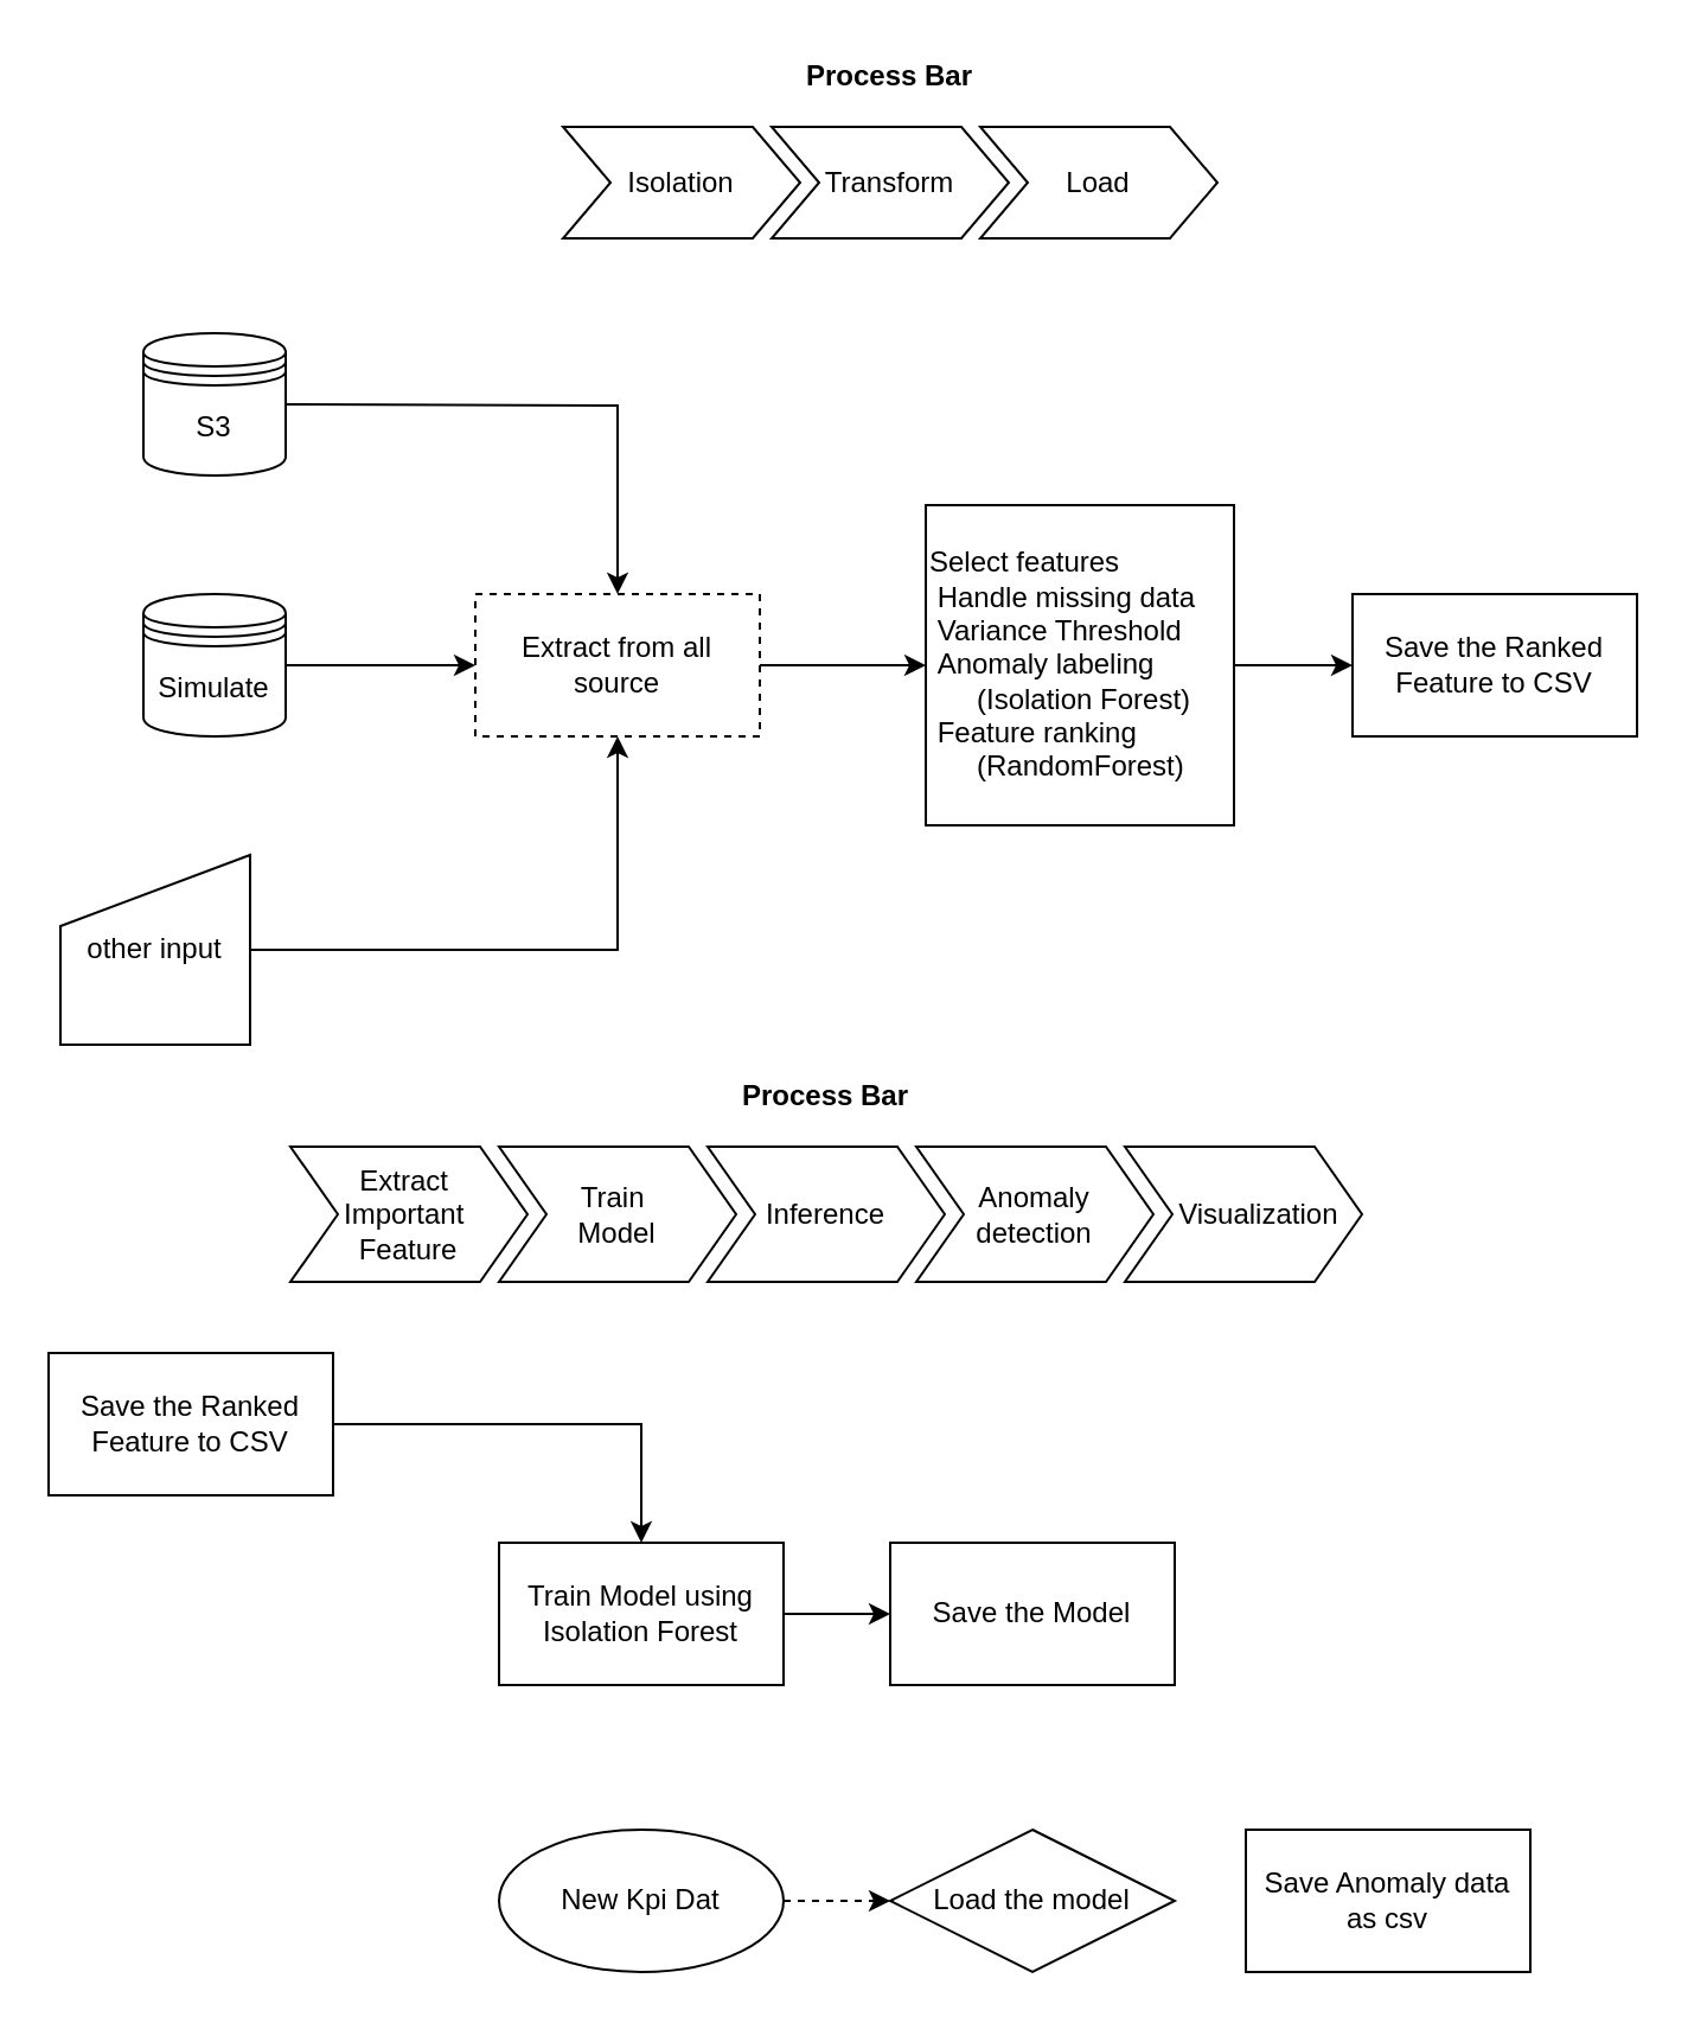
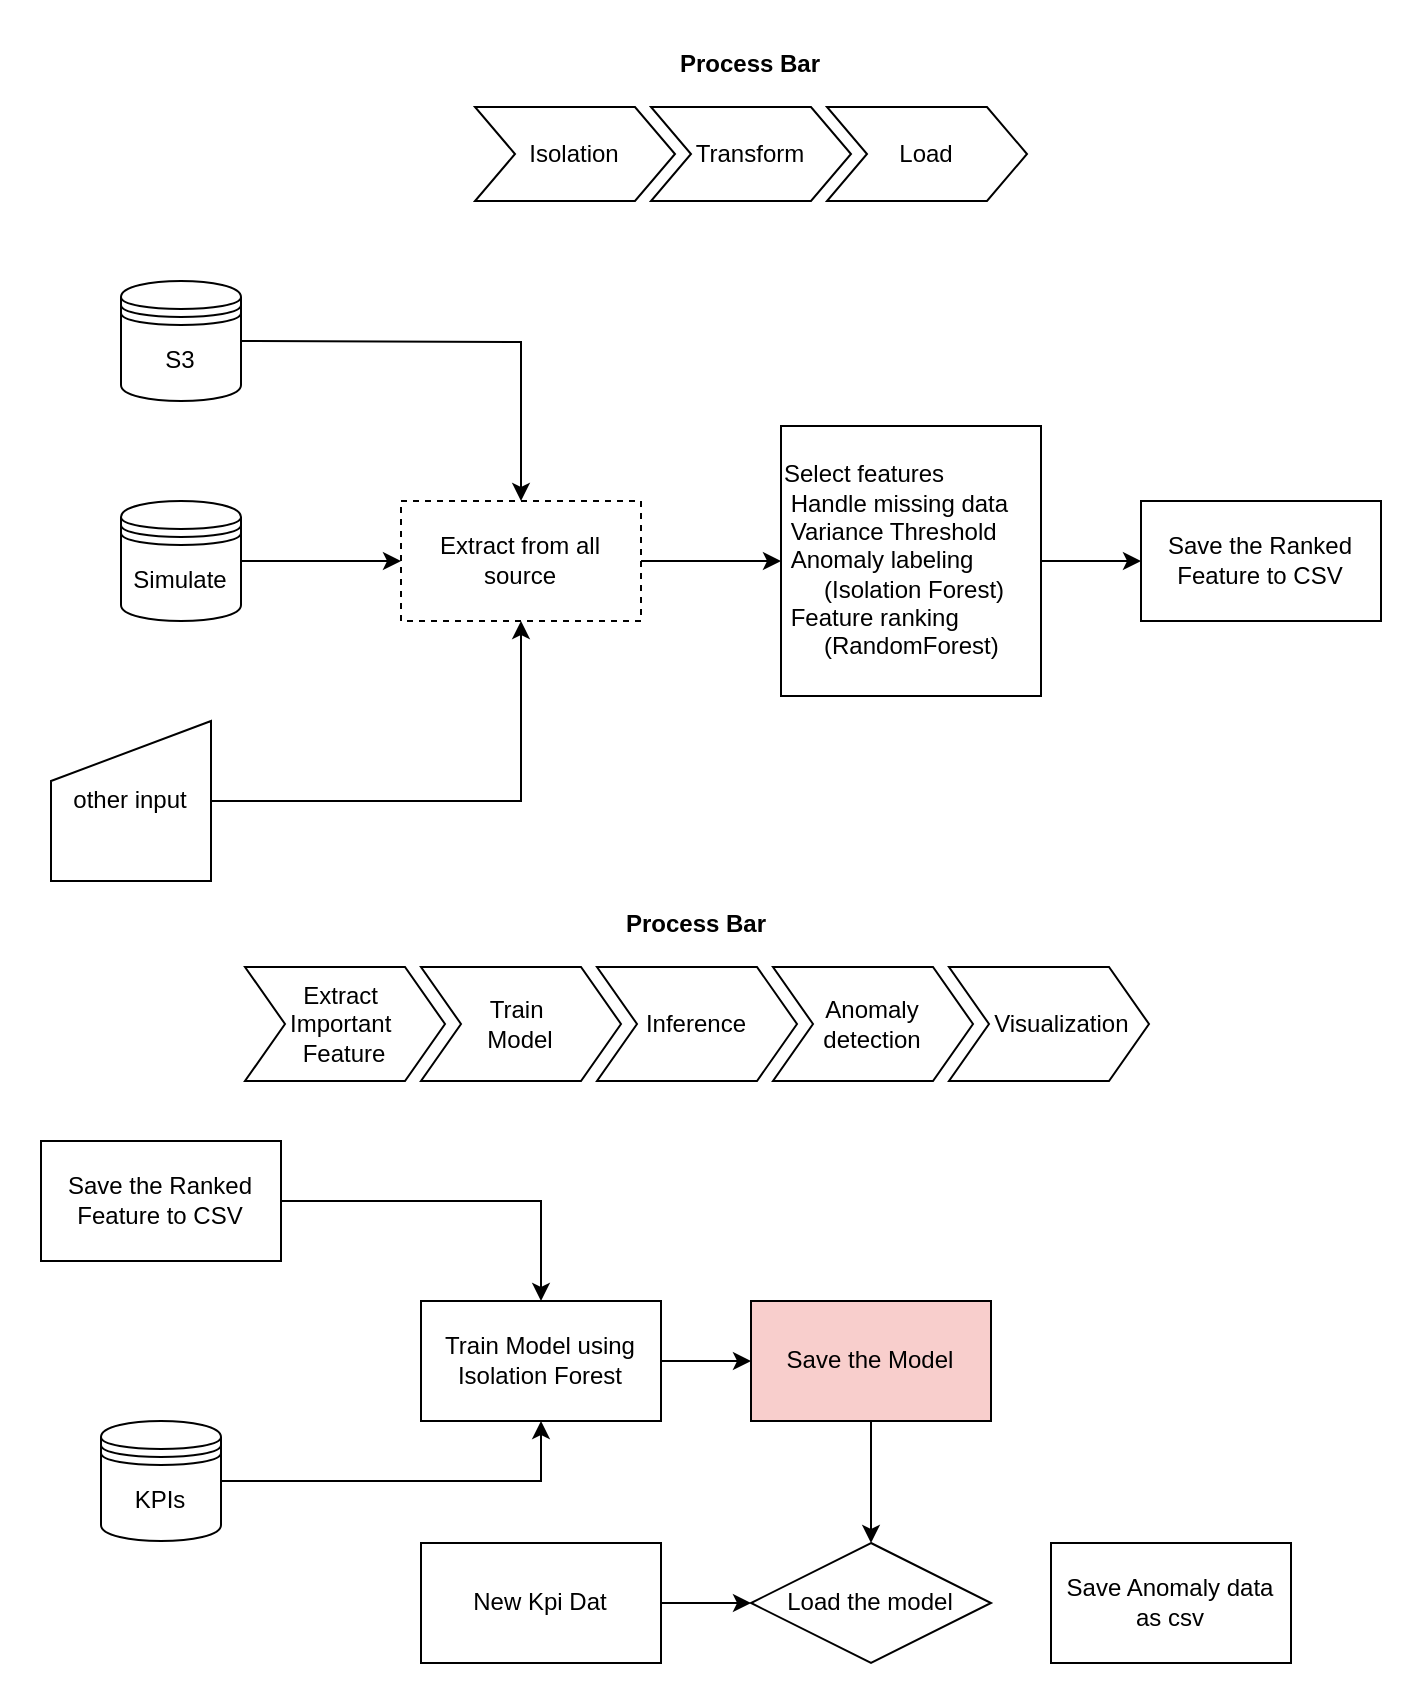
  <mxCell id="0" />
  <mxCell id="1" parent="0" />
  <mxCell id="2" style="edgeStyle=orthogonalEdgeStyle;rounded=0;orthogonalLoop=1;jettySize=auto;html=1;exitX=1;exitY=0.5;exitDx=0;exitDy=0;entryX=0;entryY=0.5;entryDx=0;entryDy=0;" edge="1" parent="1" source="3" target="15"><mxGeometry relative="1" as="geometry" /></mxCell>
  <mxCell id="3" value="Extract from all source" style="rounded=0;whiteSpace=wrap;html=1;dashed=1;" parent="1" vertex="1"><mxGeometry x="200" y="250" width="120" height="60" as="geometry" /></mxCell>
  <mxCell id="4" style="edgeStyle=orthogonalEdgeStyle;rounded=0;orthogonalLoop=1;jettySize=auto;html=1;" edge="1" parent="1" target="3"><mxGeometry relative="1" as="geometry"><mxPoint x="120" y="170" as="sourcePoint" /></mxGeometry></mxCell>
  <mxCell id="5" value="S3" style="shape=datastore;whiteSpace=wrap;html=1;" vertex="1" parent="1"><mxGeometry x="60" y="140" width="60" height="60" as="geometry" /></mxCell>
  <mxCell id="6" style="edgeStyle=orthogonalEdgeStyle;rounded=0;orthogonalLoop=1;jettySize=auto;html=1;exitX=1;exitY=0.5;exitDx=0;exitDy=0;entryX=0;entryY=0.5;entryDx=0;entryDy=0;" edge="1" parent="1" source="7" target="3"><mxGeometry relative="1" as="geometry" /></mxCell>
  <mxCell id="7" value="Simulate" style="shape=datastore;whiteSpace=wrap;html=1;" vertex="1" parent="1"><mxGeometry x="60" y="250" width="60" height="60" as="geometry" /></mxCell>
  <mxCell id="8" value="Process Bar" style="swimlane;childLayout=stackLayout;horizontal=1;fillColor=none;horizontalStack=1;resizeParent=1;resizeParentMax=0;resizeLast=0;collapsible=0;strokeColor=none;stackBorder=10;stackSpacing=-12;resizable=1;align=center;points=[];whiteSpace=wrap;html=1;" vertex="1" parent="1"><mxGeometry x="227" y="20" width="296" height="90" as="geometry" /></mxCell>
  <mxCell id="9" value="Isolation" style="shape=step;perimeter=stepPerimeter;fixedSize=1;points=[];whiteSpace=wrap;html=1;size=20;" vertex="1" parent="8"><mxGeometry x="10" y="33" width="100" height="47" as="geometry" /></mxCell>
  <mxCell id="10" value="Transform" style="shape=step;perimeter=stepPerimeter;fixedSize=1;points=[];whiteSpace=wrap;html=1;" vertex="1" parent="8"><mxGeometry x="98" y="33" width="100" height="47" as="geometry" /></mxCell>
  <mxCell id="11" value="Load" style="shape=step;perimeter=stepPerimeter;fixedSize=1;points=[];whiteSpace=wrap;html=1;" vertex="1" parent="8"><mxGeometry x="186" y="33" width="100" height="47" as="geometry" /></mxCell>
  <mxCell id="12" style="edgeStyle=orthogonalEdgeStyle;rounded=0;orthogonalLoop=1;jettySize=auto;html=1;exitX=1;exitY=0.5;exitDx=0;exitDy=0;entryX=0.5;entryY=1;entryDx=0;entryDy=0;" edge="1" parent="1" source="13" target="3"><mxGeometry relative="1" as="geometry" /></mxCell>
  <mxCell id="13" value="other input" style="shape=manualInput;whiteSpace=wrap;html=1;" vertex="1" parent="1"><mxGeometry x="25" y="360" width="80" height="80" as="geometry" /></mxCell>
  <mxCell id="14" value="" style="edgeStyle=orthogonalEdgeStyle;rounded=0;orthogonalLoop=1;jettySize=auto;html=1;" edge="1" parent="1" source="15" target="16"><mxGeometry relative="1" as="geometry" /></mxCell>
  <mxCell id="15" value="&lt;div&gt;Select features&amp;nbsp; &amp;nbsp;&amp;nbsp;&lt;/div&gt;&lt;div&gt;&amp;nbsp;Handle missing data&lt;/div&gt;&lt;div&gt;&amp;nbsp;Variance Threshold&amp;nbsp;&lt;/div&gt;&lt;div&gt;&amp;nbsp;Anomaly labeling&amp;nbsp;&lt;/div&gt;&lt;div&gt;&lt;span style=&quot;background-color: transparent; color: light-dark(rgb(0, 0, 0), rgb(255, 255, 255));&quot;&gt;&amp;nbsp; &amp;nbsp; &amp;nbsp; (Isolation Forest)&lt;/span&gt;&lt;/div&gt;&lt;div&gt;&amp;nbsp;Feature ranking&amp;nbsp;&lt;/div&gt;&lt;div&gt;&amp;nbsp; &amp;nbsp; &amp;nbsp; (RandomForest)&amp;nbsp;&lt;/div&gt;" style="rounded=0;whiteSpace=wrap;html=1;align=left;" vertex="1" parent="1"><mxGeometry x="390" y="212.5" width="130" height="135" as="geometry" /></mxCell>
  <mxCell id="16" value="Save the Ranked Feature to CSV" style="whiteSpace=wrap;html=1;align=center;rounded=0;" vertex="1" parent="1"><mxGeometry x="570" y="250" width="120" height="60" as="geometry" /></mxCell>
+ <mxCell id="17" style="edgeStyle=orthogonalEdgeStyle;rounded=0;orthogonalLoop=1;jettySize=auto;html=1;exitX=1;exitY=0.5;exitDx=0;exitDy=0;entryX=0.5;entryY=1;entryDx=0;entryDy=0;" edge="1" parent="1" source="18" target="22"><mxGeometry relative="1" as="geometry" /></mxCell>
+ <mxCell id="18" value="KPIs" style="shape=datastore;whiteSpace=wrap;html=1;" vertex="1" parent="1"><mxGeometry x="50" y="710" width="60" height="60" as="geometry" /></mxCell>
  <mxCell id="19" style="edgeStyle=orthogonalEdgeStyle;rounded=0;orthogonalLoop=1;jettySize=auto;html=1;exitX=1;exitY=0.5;exitDx=0;exitDy=0;entryX=0.5;entryY=0;entryDx=0;entryDy=0;" edge="1" parent="1" source="20" target="22"><mxGeometry relative="1" as="geometry" /></mxCell>
  <mxCell id="20" value="Save the Ranked Feature to CSV" style="whiteSpace=wrap;html=1;align=center;rounded=0;" vertex="1" parent="1"><mxGeometry x="20" y="570" width="120" height="60" as="geometry" /></mxCell>
  <mxCell id="21" style="edgeStyle=orthogonalEdgeStyle;rounded=0;orthogonalLoop=1;jettySize=auto;html=1;exitX=1;exitY=0.5;exitDx=0;exitDy=0;entryX=0;entryY=0.5;entryDx=0;entryDy=0;" edge="1" parent="1" source="22" target="24"><mxGeometry relative="1" as="geometry" /></mxCell>
  <mxCell id="22" value="Train Model using Isolation Forest" style="rounded=0;whiteSpace=wrap;html=1;" vertex="1" parent="1"><mxGeometry x="210" y="650" width="120" height="60" as="geometry" /></mxCell>
- <mxCell id="24" value="Save the Model" style="rounded=0;whiteSpace=wrap;html=1;" vertex="1" parent="1"><mxGeometry x="375" y="650" width="120" height="60" as="geometry" /></mxCell>
- <mxCell id="25" style="edgeStyle=orthogonalEdgeStyle;rounded=0;orthogonalLoop=1;jettySize=auto;html=1;exitX=1;exitY=0.5;exitDx=0;exitDy=0;entryX=0;entryY=0.5;entryDx=0;entryDy=0;dashed=1;" edge="1" parent="1" source="26" target="27"><mxGeometry relative="1" as="geometry" /></mxCell>
- <mxCell id="26" value="New Kpi Dat" style="ellipse;whiteSpace=wrap;html=1;" vertex="1" parent="1"><mxGeometry x="210" y="771" width="120" height="60" as="geometry" /></mxCell>
+ <mxCell id="23" style="edgeStyle=orthogonalEdgeStyle;rounded=0;orthogonalLoop=1;jettySize=auto;html=1;" edge="1" parent="1" source="24" target="27"><mxGeometry relative="1" as="geometry" /></mxCell>
+ <mxCell id="24" value="Save the Model" style="rounded=0;whiteSpace=wrap;html=1;fillColor=#f8cecc;" vertex="1" parent="1"><mxGeometry x="375" y="650" width="120" height="60" as="geometry" /></mxCell>
+ <mxCell id="25" style="edgeStyle=orthogonalEdgeStyle;rounded=0;orthogonalLoop=1;jettySize=auto;html=1;exitX=1;exitY=0.5;exitDx=0;exitDy=0;entryX=0;entryY=0.5;entryDx=0;entryDy=0;" edge="1" parent="1" source="26" target="27"><mxGeometry relative="1" as="geometry" /></mxCell>
+ <mxCell id="26" value="New Kpi Dat" style="rounded=0;whiteSpace=wrap;html=1;" vertex="1" parent="1"><mxGeometry x="210" y="771" width="120" height="60" as="geometry" /></mxCell>
  <mxCell id="27" value="Load the model" style="rhombus;whiteSpace=wrap;html=1;" vertex="1" parent="1"><mxGeometry x="375" y="771" width="120" height="60" as="geometry" /></mxCell>
  <mxCell id="28" value="Save Anomaly data as csv" style="rounded=0;whiteSpace=wrap;html=1;" vertex="1" parent="1"><mxGeometry x="525" y="771" width="120" height="60" as="geometry" /></mxCell>
  <mxCell id="29" value="Process Bar" style="swimlane;childLayout=stackLayout;horizontal=1;fillColor=none;horizontalStack=1;resizeParent=1;resizeParentMax=0;resizeLast=0;collapsible=0;strokeColor=none;stackBorder=10;stackSpacing=-12;resizable=1;align=center;points=[];whiteSpace=wrap;html=1;" vertex="1" parent="1"><mxGeometry x="112" y="450" width="472" height="100" as="geometry" /></mxCell>
  <mxCell id="30" value="Extract&amp;nbsp;&lt;div&gt;Important&amp;nbsp;&lt;/div&gt;&lt;div&gt;Feature&lt;/div&gt;" style="shape=step;perimeter=stepPerimeter;fixedSize=1;points=[];whiteSpace=wrap;html=1;" vertex="1" parent="29"><mxGeometry x="10" y="33" width="100" height="57" as="geometry" /></mxCell>
  <mxCell id="31" value="Train&amp;nbsp;&lt;div&gt;Model&lt;/div&gt;" style="shape=step;perimeter=stepPerimeter;fixedSize=1;points=[];whiteSpace=wrap;html=1;" vertex="1" parent="29"><mxGeometry x="98" y="33" width="100" height="57" as="geometry" /></mxCell>
  <mxCell id="32" value="Inference" style="shape=step;perimeter=stepPerimeter;fixedSize=1;points=[];whiteSpace=wrap;html=1;" vertex="1" parent="29"><mxGeometry x="186" y="33" width="100" height="57" as="geometry" /></mxCell>
  <mxCell id="33" value="Anomaly detection" style="shape=step;perimeter=stepPerimeter;fixedSize=1;points=[];whiteSpace=wrap;html=1;" vertex="1" parent="29"><mxGeometry x="274" y="33" width="100" height="57" as="geometry" /></mxCell>
  <mxCell id="34" value="&amp;nbsp; &amp;nbsp; Visualization" style="shape=step;perimeter=stepPerimeter;fixedSize=1;points=[];whiteSpace=wrap;html=1;" vertex="1" parent="29"><mxGeometry x="362" y="33" width="100" height="57" as="geometry" /></mxCell>
